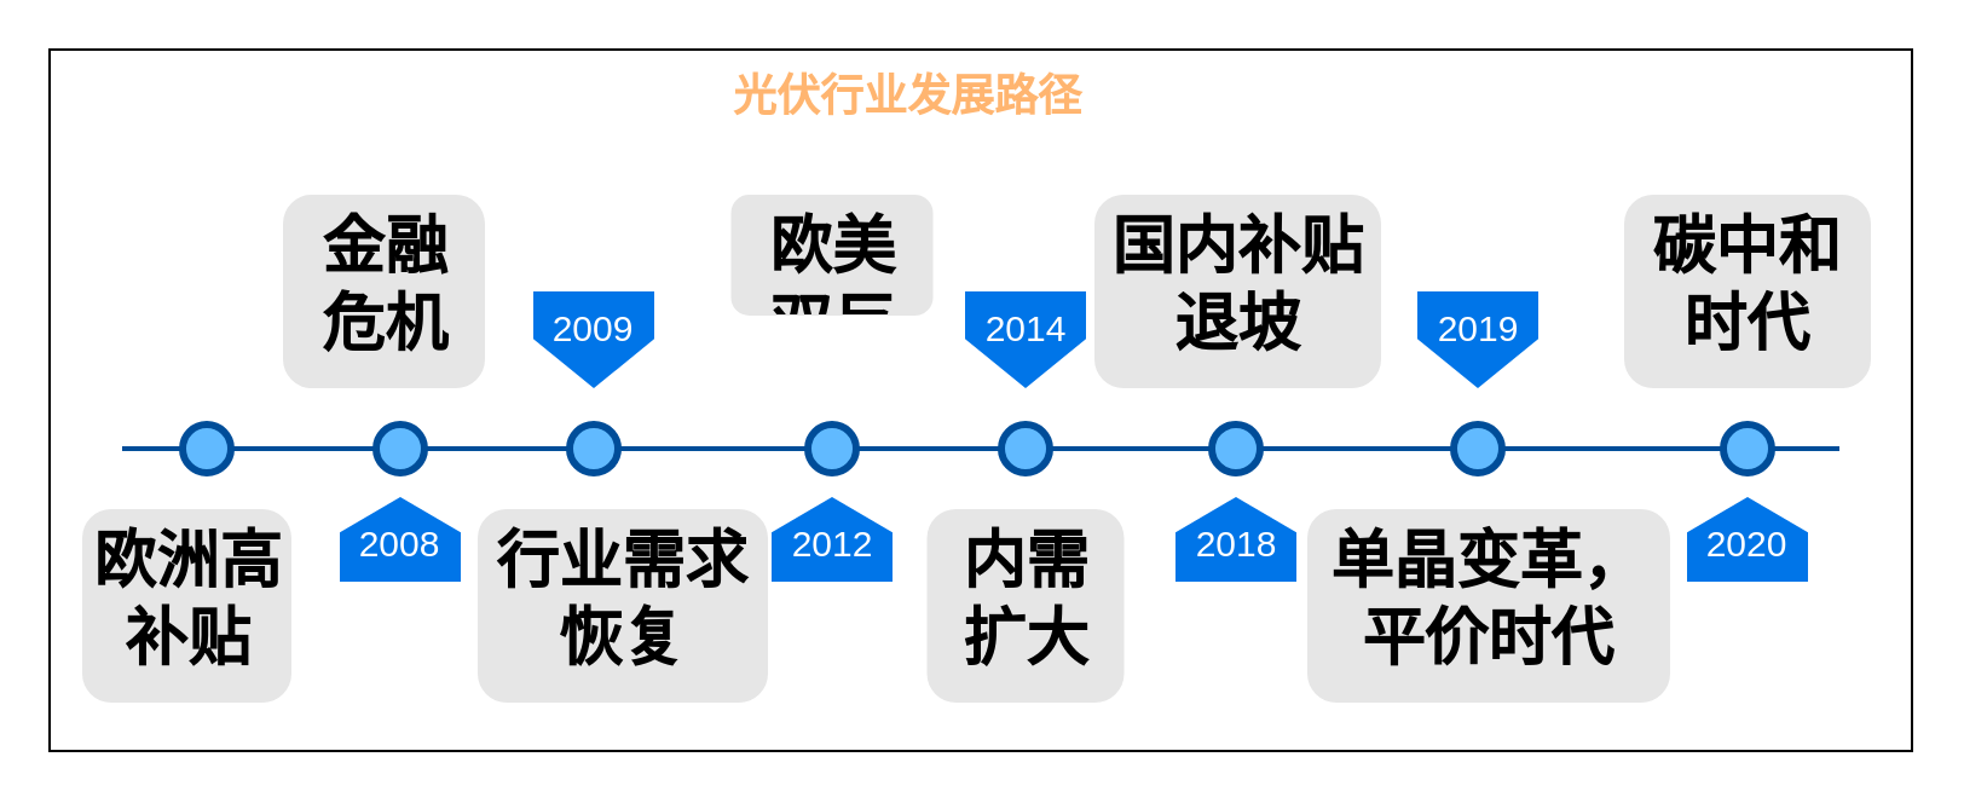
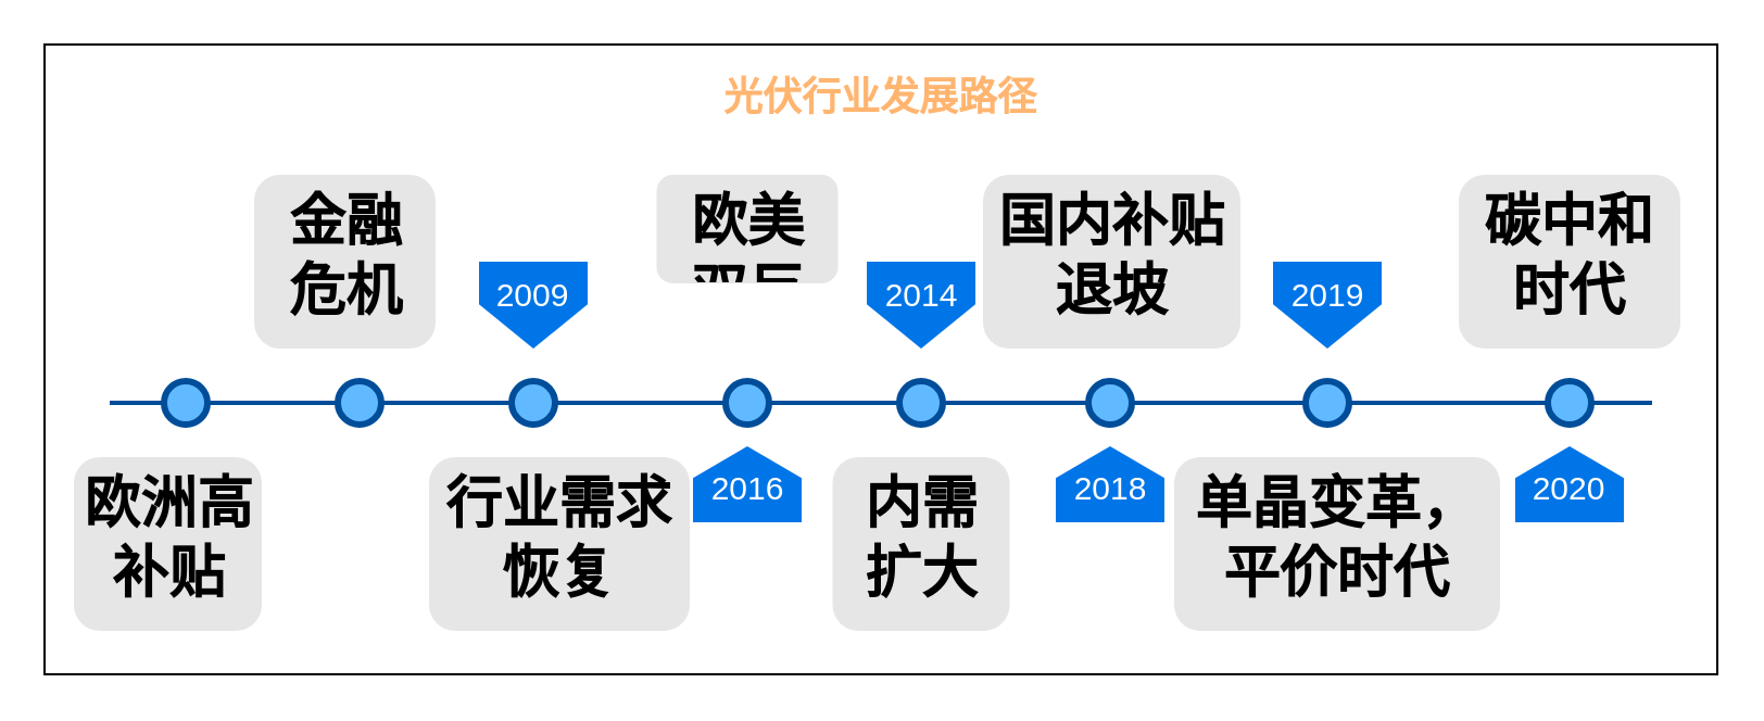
  <mxCell id="0" />
  <mxCell id="1" parent="0" />
  <mxCell id="2" value="" style="rounded=0;whiteSpace=wrap;html=1;" parent="1" vertex="1"><mxGeometry x="20" y="20" width="770" height="290" as="geometry" /></mxCell>
  <mxCell id="3" value="" style="line;strokeWidth=2;html=1;fillColor=none;fontSize=28;fontColor=#004D99;strokeColor=#004D99;" parent="1" vertex="1"><mxGeometry x="50" y="180" width="710" height="10" as="geometry" /></mxCell>
  <mxCell id="4" value="2009" style="shape=offPageConnector;whiteSpace=wrap;html=1;fillColor=#0075E8;fontSize=15;fontColor=#FFFFFF;size=0.509;verticalAlign=top;strokeColor=none;" parent="1" vertex="1"><mxGeometry x="220" y="120" width="50" height="40" as="geometry" /></mxCell>
- <mxCell id="5" value="2008" style="shape=offPageConnector;whiteSpace=wrap;html=1;fillColor=#0075E8;fontSize=15;fontColor=#FFFFFF;size=0.418;flipV=1;verticalAlign=bottom;strokeColor=none;spacingBottom=4;" parent="1" vertex="1"><mxGeometry x="140" y="205" width="50" height="35" as="geometry" /></mxCell>
  <mxCell id="6" value="2020" style="shape=offPageConnector;whiteSpace=wrap;html=1;fillColor=#0075E8;fontSize=15;fontColor=#FFFFFF;size=0.418;flipV=1;verticalAlign=bottom;strokeColor=none;spacingBottom=4;" parent="1" vertex="1"><mxGeometry x="697" y="205" width="50" height="35" as="geometry" /></mxCell>
  <mxCell id="7" value="" style="ellipse;whiteSpace=wrap;html=1;fillColor=#61BAFF;fontSize=28;fontColor=#004D99;strokeWidth=3;strokeColor=#004D99;" parent="1" vertex="1"><mxGeometry x="75" y="175" width="20" height="20" as="geometry" /></mxCell>
  <mxCell id="8" value="" style="ellipse;whiteSpace=wrap;html=1;fillColor=#61BAFF;fontSize=28;fontColor=#004D99;strokeWidth=3;strokeColor=#004D99;" parent="1" vertex="1"><mxGeometry x="155" y="175" width="20" height="20" as="geometry" /></mxCell>
  <mxCell id="9" value="" style="ellipse;whiteSpace=wrap;html=1;fillColor=#61BAFF;fontSize=28;fontColor=#004D99;strokeWidth=3;strokeColor=#004D99;" parent="1" vertex="1"><mxGeometry x="235" y="175" width="20" height="20" as="geometry" /></mxCell>
  <mxCell id="10" value="" style="ellipse;whiteSpace=wrap;html=1;fillColor=#61BAFF;fontSize=28;fontColor=#004D99;strokeWidth=3;strokeColor=#004D99;" parent="1" vertex="1"><mxGeometry x="712" y="175" width="20" height="20" as="geometry" /></mxCell>
  <mxCell id="11" value="&lt;h1&gt;欧洲高补贴&lt;/h1&gt;" style="text;html=1;spacing=5;spacingTop=-20;whiteSpace=wrap;overflow=hidden;strokeColor=none;strokeWidth=3;fillColor=#E6E6E6;fontSize=13;fontColor=#000000;align=center;rounded=1;" parent="1" vertex="1"><mxGeometry x="33.5" y="210" width="86.5" height="80" as="geometry" /></mxCell>
  <mxCell id="12" value="&lt;h1&gt;金融危机&lt;/h1&gt;" style="text;html=1;spacing=5;spacingTop=-20;whiteSpace=wrap;overflow=hidden;strokeColor=none;strokeWidth=3;fillColor=#E6E6E6;fontSize=13;fontColor=#000000;align=center;rounded=1;" parent="1" vertex="1"><mxGeometry x="116.5" y="80" width="83.5" height="80" as="geometry" /></mxCell>
  <mxCell id="13" value="&lt;h1&gt;行业需求恢复&lt;/h1&gt;" style="text;html=1;spacing=5;spacingTop=-20;whiteSpace=wrap;overflow=hidden;strokeColor=none;strokeWidth=3;fillColor=#E6E6E6;fontSize=13;fontColor=#000000;align=center;rounded=1;" parent="1" vertex="1"><mxGeometry x="197" y="210" width="120" height="80" as="geometry" /></mxCell>
  <mxCell id="14" value="&lt;h1&gt;碳中和时代&lt;/h1&gt;" style="text;html=1;spacing=5;spacingTop=-20;whiteSpace=wrap;overflow=hidden;strokeColor=none;strokeWidth=3;fillColor=#E6E6E6;fontSize=13;fontColor=#000000;align=center;rounded=1;" parent="1" vertex="1"><mxGeometry x="671" y="80" width="102" height="80" as="geometry" /></mxCell>
  <mxCell id="15" value="2014" style="shape=offPageConnector;whiteSpace=wrap;html=1;fillColor=#0075E8;fontSize=15;fontColor=#FFFFFF;size=0.509;verticalAlign=top;strokeColor=none;" parent="1" vertex="1"><mxGeometry x="398.5" y="120" width="50" height="40" as="geometry" /></mxCell>
- <mxCell id="16" value="2012" style="shape=offPageConnector;whiteSpace=wrap;html=1;fillColor=#0075E8;fontSize=15;fontColor=#FFFFFF;size=0.418;flipV=1;verticalAlign=bottom;strokeColor=none;spacingBottom=4;" parent="1" vertex="1"><mxGeometry x="318.5" y="205" width="50" height="35" as="geometry" /></mxCell>
+ <mxCell id="16" value="2016" style="shape=offPageConnector;whiteSpace=wrap;html=1;fillColor=#0075E8;fontSize=15;fontColor=#FFFFFF;size=0.418;flipV=1;verticalAlign=bottom;strokeColor=none;spacingBottom=4;" parent="1" vertex="1"><mxGeometry x="318.5" y="205" width="50" height="35" as="geometry" /></mxCell>
  <mxCell id="17" value="" style="ellipse;whiteSpace=wrap;html=1;fillColor=#61BAFF;fontSize=28;fontColor=#004D99;strokeWidth=3;strokeColor=#004D99;" parent="1" vertex="1"><mxGeometry x="333.5" y="175" width="20" height="20" as="geometry" /></mxCell>
  <mxCell id="18" value="" style="ellipse;whiteSpace=wrap;html=1;fillColor=#61BAFF;fontSize=28;fontColor=#004D99;strokeWidth=3;strokeColor=#004D99;" parent="1" vertex="1"><mxGeometry x="413.5" y="175" width="20" height="20" as="geometry" /></mxCell>
  <mxCell id="19" value="&lt;h1&gt;欧美双反&lt;/h1&gt;" style="text;html=1;spacing=5;spacingTop=-20;whiteSpace=wrap;overflow=hidden;strokeColor=none;strokeWidth=3;fillColor=#E6E6E6;fontSize=13;fontColor=#000000;align=center;rounded=1;" parent="1" vertex="1"><mxGeometry x="301.75" y="80" width="83.5" height="50" as="geometry" /></mxCell>
  <mxCell id="20" value="&lt;h1&gt;内需扩大&lt;/h1&gt;" style="text;html=1;spacing=5;spacingTop=-20;whiteSpace=wrap;overflow=hidden;strokeColor=none;strokeWidth=3;fillColor=#E6E6E6;fontSize=13;fontColor=#000000;align=center;rounded=1;" parent="1" vertex="1"><mxGeometry x="382.75" y="210" width="81.5" height="80" as="geometry" /></mxCell>
  <mxCell id="21" value="2019" style="shape=offPageConnector;whiteSpace=wrap;html=1;fillColor=#0075E8;fontSize=15;fontColor=#FFFFFF;size=0.509;verticalAlign=top;strokeColor=none;" parent="1" vertex="1"><mxGeometry x="585.5" y="120" width="50" height="40" as="geometry" /></mxCell>
  <mxCell id="22" value="2018" style="shape=offPageConnector;whiteSpace=wrap;html=1;fillColor=#0075E8;fontSize=15;fontColor=#FFFFFF;size=0.418;flipV=1;verticalAlign=bottom;strokeColor=none;spacingBottom=4;" parent="1" vertex="1"><mxGeometry x="485.5" y="205" width="50" height="35" as="geometry" /></mxCell>
  <mxCell id="23" value="" style="ellipse;whiteSpace=wrap;html=1;fillColor=#61BAFF;fontSize=28;fontColor=#004D99;strokeWidth=3;strokeColor=#004D99;" parent="1" vertex="1"><mxGeometry x="500.5" y="175" width="20" height="20" as="geometry" /></mxCell>
  <mxCell id="24" value="" style="ellipse;whiteSpace=wrap;html=1;fillColor=#61BAFF;fontSize=28;fontColor=#004D99;strokeWidth=3;strokeColor=#004D99;" parent="1" vertex="1"><mxGeometry x="600.5" y="175" width="20" height="20" as="geometry" /></mxCell>
  <mxCell id="25" value="&lt;h1&gt;国内补贴退坡&lt;/h1&gt;" style="text;html=1;spacing=5;spacingTop=-20;whiteSpace=wrap;overflow=hidden;strokeColor=none;strokeWidth=3;fillColor=#E6E6E6;fontSize=13;fontColor=#000000;align=center;rounded=1;" parent="1" vertex="1"><mxGeometry x="452" y="80" width="118.5" height="80" as="geometry" /></mxCell>
  <mxCell id="26" value="&lt;h1&gt;单晶变革，平价时代&lt;/h1&gt;" style="text;html=1;spacing=5;spacingTop=-20;whiteSpace=wrap;overflow=hidden;strokeColor=none;strokeWidth=3;fillColor=#E6E6E6;fontSize=13;fontColor=#000000;align=center;rounded=1;" parent="1" vertex="1"><mxGeometry x="540" y="210" width="150" height="80" as="geometry" /></mxCell>
- <mxCell id="27" value="&lt;b&gt;&lt;font style=&quot;font-size: 18px;&quot;&gt;光伏行业发展路径&lt;/font&gt;&lt;/b&gt;" style="text;html=1;strokeColor=none;fillColor=none;align=center;verticalAlign=middle;whiteSpace=wrap;rounded=0;fontColor=#FFB570;" parent="1" vertex="1"><mxGeometry x="255" y="25" width="240" height="30" as="geometry" /></mxCell>
+ <mxCell id="27" value="&lt;b&gt;&lt;font style=&quot;font-size: 18px;&quot;&gt;光伏行业发展路径&lt;/font&gt;&lt;/b&gt;" style="text;html=1;strokeColor=none;fillColor=none;align=center;verticalAlign=middle;whiteSpace=wrap;rounded=0;fontColor=#FFB570;" parent="1" vertex="1"><mxGeometry x="285" y="30" width="240" height="30" as="geometry" /></mxCell>
